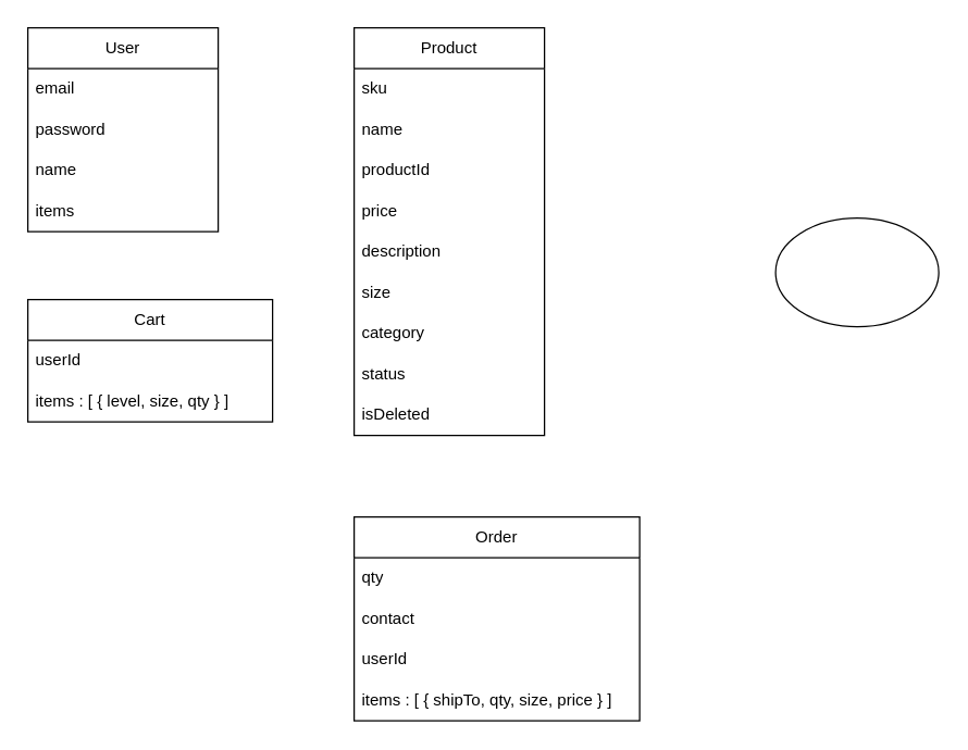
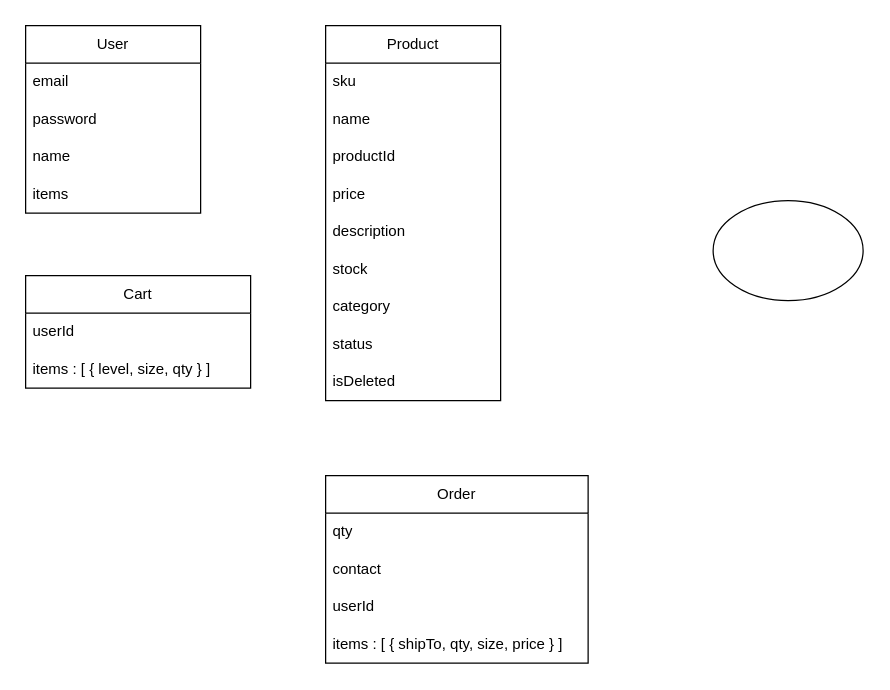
  <mxCell id="0" />
  <mxCell id="1" parent="0" />
  <mxCell id="2" value="User" style="swimlane;fontStyle=0;childLayout=stackLayout;horizontal=1;startSize=30;horizontalStack=0;resizeParent=1;resizeParentMax=0;resizeLast=0;collapsible=1;marginBottom=0;whiteSpace=wrap;html=1;" parent="1" vertex="1"><mxGeometry x="20" y="20" width="140" height="150" as="geometry" /></mxCell>
  <mxCell id="3" value="email" style="text;strokeColor=none;fillColor=none;align=left;verticalAlign=middle;spacingLeft=4;spacingRight=4;overflow=hidden;points=[[0,0.5],[1,0.5]];portConstraint=eastwest;rotatable=0;whiteSpace=wrap;html=1;" parent="2" vertex="1"><mxGeometry y="30" width="140" height="30" as="geometry" /></mxCell>
  <mxCell id="4" value="password" style="text;strokeColor=none;fillColor=none;align=left;verticalAlign=middle;spacingLeft=4;spacingRight=4;overflow=hidden;points=[[0,0.5],[1,0.5]];portConstraint=eastwest;rotatable=0;whiteSpace=wrap;html=1;" parent="2" vertex="1"><mxGeometry y="60" width="140" height="30" as="geometry" /></mxCell>
  <mxCell id="5" value="name" style="text;strokeColor=none;fillColor=none;align=left;verticalAlign=middle;spacingLeft=4;spacingRight=4;overflow=hidden;points=[[0,0.5],[1,0.5]];portConstraint=eastwest;rotatable=0;whiteSpace=wrap;html=1;" parent="2" vertex="1"><mxGeometry y="90" width="140" height="30" as="geometry" /></mxCell>
  <mxCell id="6" value="items" style="text;strokeColor=none;fillColor=none;align=left;verticalAlign=middle;spacingLeft=4;spacingRight=4;overflow=hidden;points=[[0,0.5],[1,0.5]];portConstraint=eastwest;rotatable=0;whiteSpace=wrap;html=1;" parent="2" vertex="1"><mxGeometry y="120" width="140" height="30" as="geometry" /></mxCell>
  <mxCell id="7" value="Product" style="swimlane;fontStyle=0;childLayout=stackLayout;horizontal=1;startSize=30;horizontalStack=0;resizeParent=1;resizeParentMax=0;resizeLast=0;collapsible=1;marginBottom=0;whiteSpace=wrap;html=1;" parent="1" vertex="1"><mxGeometry x="260" y="20" width="140" height="300" as="geometry" /></mxCell>
  <mxCell id="8" value="sku" style="text;strokeColor=none;fillColor=none;align=left;verticalAlign=middle;spacingLeft=4;spacingRight=4;overflow=hidden;points=[[0,0.5],[1,0.5]];portConstraint=eastwest;rotatable=0;whiteSpace=wrap;html=1;" parent="7" vertex="1"><mxGeometry y="30" width="140" height="30" as="geometry" /></mxCell>
  <mxCell id="9" value="name" style="text;strokeColor=none;fillColor=none;align=left;verticalAlign=middle;spacingLeft=4;spacingRight=4;overflow=hidden;points=[[0,0.5],[1,0.5]];portConstraint=eastwest;rotatable=0;whiteSpace=wrap;html=1;" parent="7" vertex="1"><mxGeometry y="60" width="140" height="30" as="geometry" /></mxCell>
  <mxCell id="10" value="productId" style="text;strokeColor=none;fillColor=none;align=left;verticalAlign=middle;spacingLeft=4;spacingRight=4;overflow=hidden;points=[[0,0.5],[1,0.5]];portConstraint=eastwest;rotatable=0;whiteSpace=wrap;html=1;" parent="7" vertex="1"><mxGeometry y="90" width="140" height="30" as="geometry" /></mxCell>
  <mxCell id="11" value="price" style="text;strokeColor=none;fillColor=none;align=left;verticalAlign=middle;spacingLeft=4;spacingRight=4;overflow=hidden;points=[[0,0.5],[1,0.5]];portConstraint=eastwest;rotatable=0;whiteSpace=wrap;html=1;" parent="7" vertex="1"><mxGeometry y="120" width="140" height="30" as="geometry" /></mxCell>
  <mxCell id="12" value="description" style="text;strokeColor=none;fillColor=none;align=left;verticalAlign=middle;spacingLeft=4;spacingRight=4;overflow=hidden;points=[[0,0.5],[1,0.5]];portConstraint=eastwest;rotatable=0;whiteSpace=wrap;html=1;" parent="7" vertex="1"><mxGeometry y="150" width="140" height="30" as="geometry" /></mxCell>
- <mxCell id="13" value="size" style="text;strokeColor=none;fillColor=none;align=left;verticalAlign=middle;spacingLeft=4;spacingRight=4;overflow=hidden;points=[[0,0.5],[1,0.5]];portConstraint=eastwest;rotatable=0;whiteSpace=wrap;html=1;" parent="7" vertex="1"><mxGeometry y="180" width="140" height="30" as="geometry" /></mxCell>
+ <mxCell id="13" value="stock" style="text;strokeColor=none;fillColor=none;align=left;verticalAlign=middle;spacingLeft=4;spacingRight=4;overflow=hidden;points=[[0,0.5],[1,0.5]];portConstraint=eastwest;rotatable=0;whiteSpace=wrap;html=1;" parent="7" vertex="1"><mxGeometry y="180" width="140" height="30" as="geometry" /></mxCell>
  <mxCell id="14" value="category" style="text;strokeColor=none;fillColor=none;align=left;verticalAlign=middle;spacingLeft=4;spacingRight=4;overflow=hidden;points=[[0,0.5],[1,0.5]];portConstraint=eastwest;rotatable=0;whiteSpace=wrap;html=1;" parent="7" vertex="1"><mxGeometry y="210" width="140" height="30" as="geometry" /></mxCell>
  <mxCell id="15" value="status" style="text;strokeColor=none;fillColor=none;align=left;verticalAlign=middle;spacingLeft=4;spacingRight=4;overflow=hidden;points=[[0,0.5],[1,0.5]];portConstraint=eastwest;rotatable=0;whiteSpace=wrap;html=1;" parent="7" vertex="1"><mxGeometry y="240" width="140" height="30" as="geometry" /></mxCell>
  <mxCell id="16" value="isDeleted" style="text;strokeColor=none;fillColor=none;align=left;verticalAlign=middle;spacingLeft=4;spacingRight=4;overflow=hidden;points=[[0,0.5],[1,0.5]];portConstraint=eastwest;rotatable=0;whiteSpace=wrap;html=1;" parent="7" vertex="1"><mxGeometry y="270" width="140" height="30" as="geometry" /></mxCell>
  <mxCell id="17" value="Cart" style="swimlane;fontStyle=0;childLayout=stackLayout;horizontal=1;startSize=30;horizontalStack=0;resizeParent=1;resizeParentMax=0;resizeLast=0;collapsible=1;marginBottom=0;whiteSpace=wrap;html=1;" parent="1" vertex="1"><mxGeometry x="20" y="220" width="180" height="90" as="geometry" /></mxCell>
  <mxCell id="18" value="userId" style="text;strokeColor=none;fillColor=none;align=left;verticalAlign=middle;spacingLeft=4;spacingRight=4;overflow=hidden;points=[[0,0.5],[1,0.5]];portConstraint=eastwest;rotatable=0;whiteSpace=wrap;html=1;" parent="17" vertex="1"><mxGeometry y="30" width="180" height="30" as="geometry" /></mxCell>
  <mxCell id="19" value="items : [ { level, size, qty } ]" style="text;strokeColor=none;fillColor=none;align=left;verticalAlign=middle;spacingLeft=4;spacingRight=4;overflow=hidden;points=[[0,0.5],[1,0.5]];portConstraint=eastwest;rotatable=0;whiteSpace=wrap;html=1;" parent="17" vertex="1"><mxGeometry y="60" width="180" height="30" as="geometry" /></mxCell>
  <mxCell id="20" style="edgeStyle=orthogonalEdgeStyle;rounded=0;orthogonalLoop=1;jettySize=auto;html=1;exitX=1;exitY=0.5;exitDx=0;exitDy=0;" parent="17" source="18" target="18" edge="1"><mxGeometry relative="1" as="geometry" /></mxCell>
  <mxCell id="21" value="Order" style="swimlane;fontStyle=0;childLayout=stackLayout;horizontal=1;startSize=30;horizontalStack=0;resizeParent=1;resizeParentMax=0;resizeLast=0;collapsible=1;marginBottom=0;whiteSpace=wrap;html=1;" parent="1" vertex="1"><mxGeometry x="260" y="380" width="210" height="150" as="geometry" /></mxCell>
  <mxCell id="22" value="qty" style="text;strokeColor=none;fillColor=none;align=left;verticalAlign=middle;spacingLeft=4;spacingRight=4;overflow=hidden;points=[[0,0.5],[1,0.5]];portConstraint=eastwest;rotatable=0;whiteSpace=wrap;html=1;" parent="21" vertex="1"><mxGeometry y="30" width="210" height="30" as="geometry" /></mxCell>
  <mxCell id="23" value="contact" style="text;strokeColor=none;fillColor=none;align=left;verticalAlign=middle;spacingLeft=4;spacingRight=4;overflow=hidden;points=[[0,0.5],[1,0.5]];portConstraint=eastwest;rotatable=0;whiteSpace=wrap;html=1;" parent="21" vertex="1"><mxGeometry y="60" width="210" height="30" as="geometry" /></mxCell>
  <mxCell id="24" value="userId" style="text;strokeColor=none;fillColor=none;align=left;verticalAlign=middle;spacingLeft=4;spacingRight=4;overflow=hidden;points=[[0,0.5],[1,0.5]];portConstraint=eastwest;rotatable=0;whiteSpace=wrap;html=1;" parent="21" vertex="1"><mxGeometry y="90" width="210" height="30" as="geometry" /></mxCell>
  <mxCell id="25" value="items : [ { shipTo, qty, size, price } ]" style="text;strokeColor=none;fillColor=none;align=left;verticalAlign=middle;spacingLeft=4;spacingRight=4;overflow=hidden;points=[[0,0.5],[1,0.5]];portConstraint=eastwest;rotatable=0;whiteSpace=wrap;html=1;" parent="21" vertex="1"><mxGeometry y="120" width="210" height="30" as="geometry" /></mxCell>
  <mxCell id="26" value="" style="ellipse;whiteSpace=wrap;html=1;" vertex="1" parent="1"><mxGeometry x="570" y="160" width="120" height="80" as="geometry" /></mxCell>
